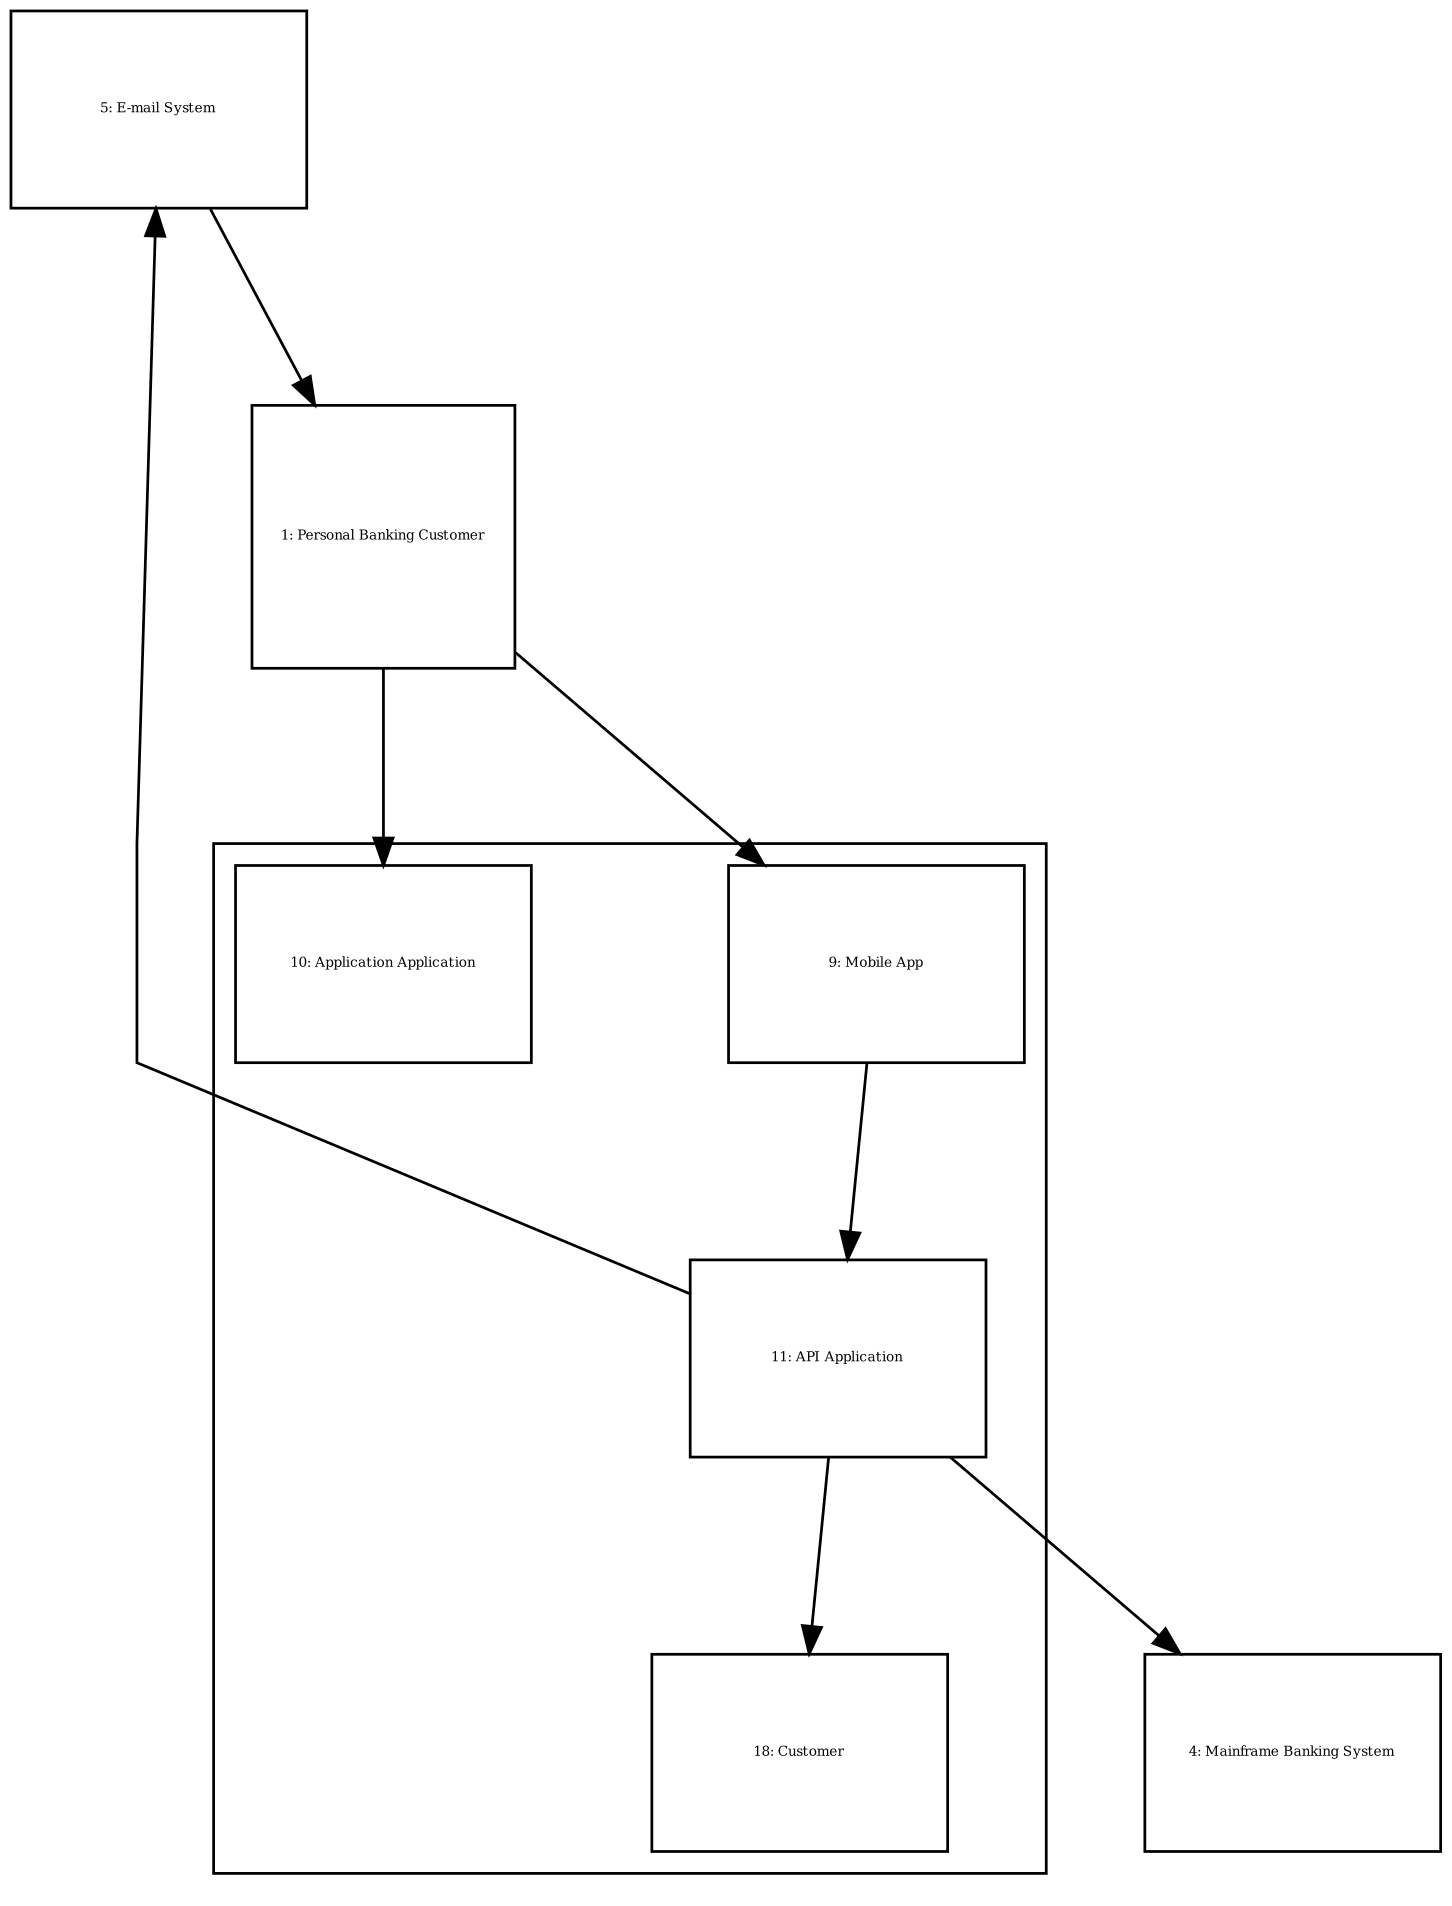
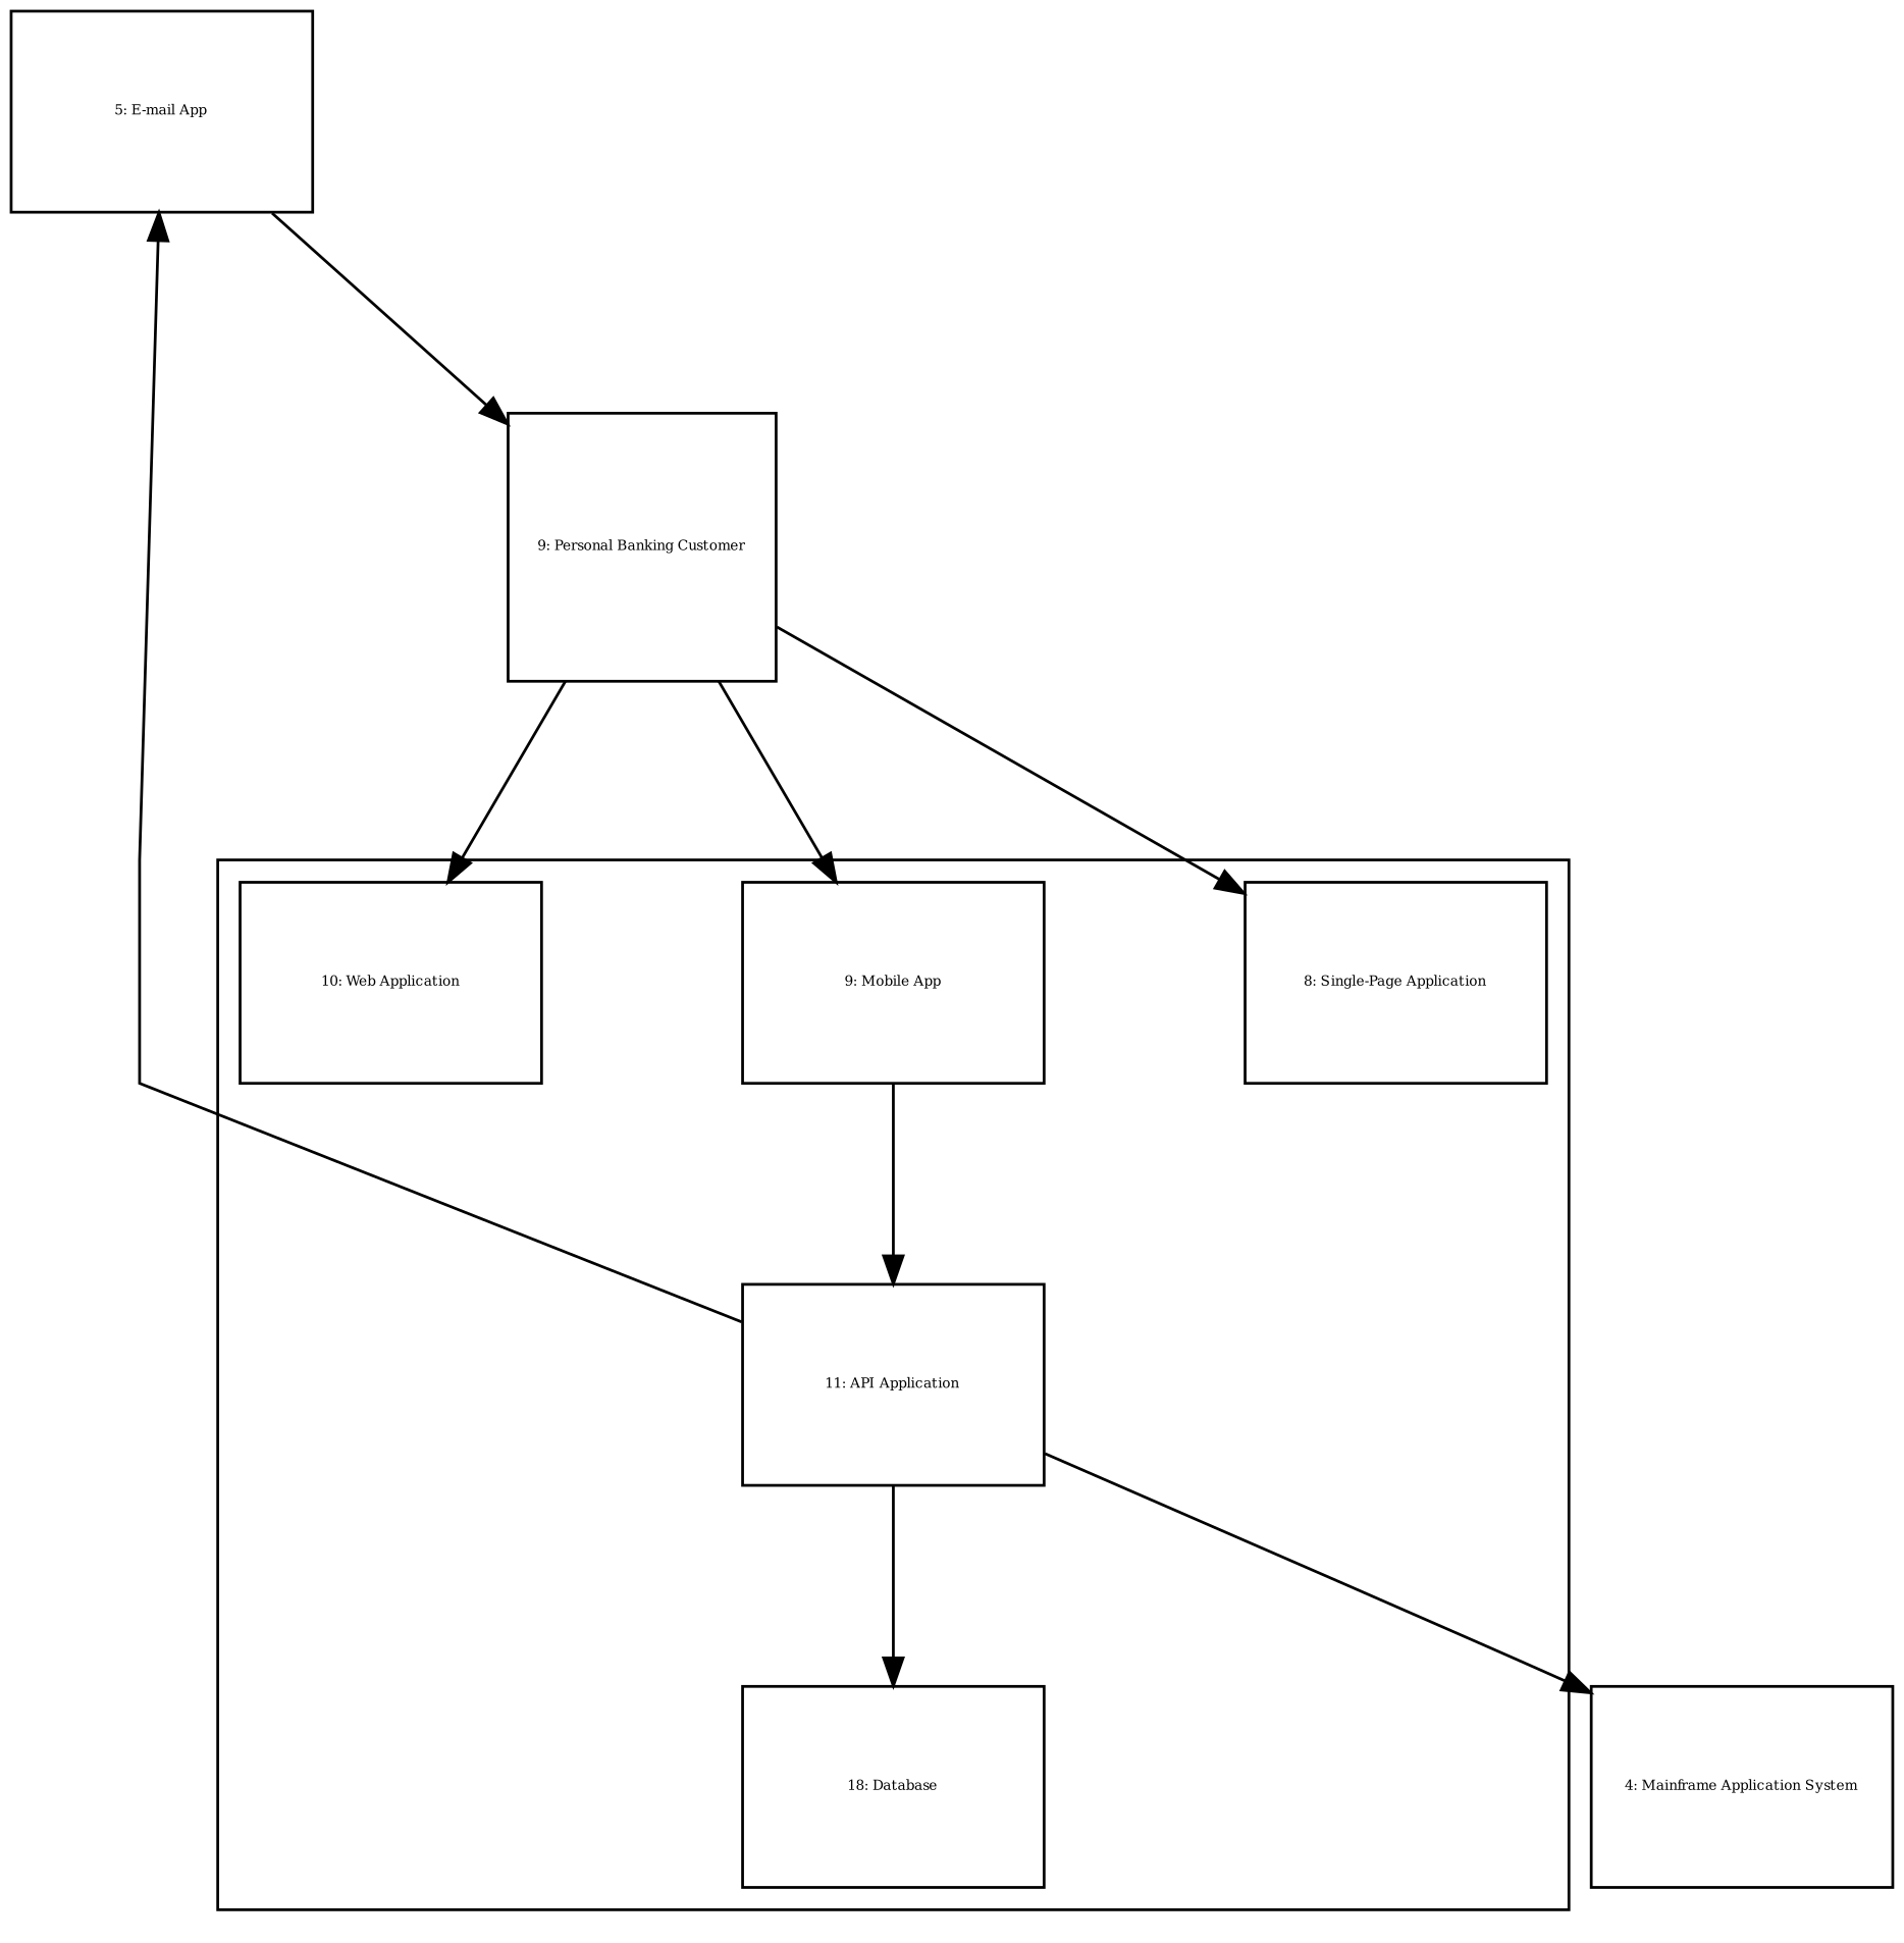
  digraph {
    compound=true
    fontsize=5
    nodesep=1.0
    rankdir=TB
    ranksep=1.0
    splines=polyline
    node [fixedsize=true fontsize=5 shape=box]
    n1 [height=1.000000 label="11: API Application" width=1.500000]
-   n2 [height=1.000000 label="18: Customer" width=1.500000]
+   n2 [height=1.000000 label="18: Database" width=1.500000]
+   n3 [height=1.000000 label="8: Single-Page Application" width=1.500000]
    n4 [height=1.000000 label="9: Mobile App" width=1.500000]
-   n5 [height=1.000000 label="10: Application Application" width=1.500000]
-   n6 [height=1.000000 label="4: Mainframe Banking System" width=1.500000]
-   n7 [height=1.000000 label="5: E-mail System" width=1.500000]
-   n8 [height=1.333333 label="1: Personal Banking Customer" width=1.333333]
+   n5 [height=1.000000 label="10: Web Application" width=1.500000]
+   n6 [height=1.000000 label="4: Mainframe Application System" width=1.500000]
+   n7 [height=1.000000 label="5: E-mail App" width=1.500000]
+   n8 [height=1.333333 label="9: Personal Banking Customer" width=1.333333]
    subgraph cluster_1 {
      n1
      n2
+     n3
      n4
      n5
    }
    n1 -> n2
    n1 -> n6
    n1 -> n7
    n4 -> n1
    n7 -> n8
+   n8 -> n3
    n8 -> n4
    n8 -> n5
  }
